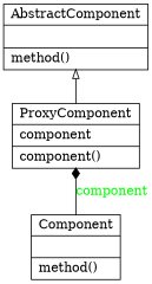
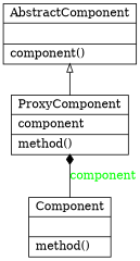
  digraph {
    rankdir=BT
    node [shape=record]
    edge [arrowtail=none]
-   n1 [label="{AbstractComponent|\l|method()\l}"]
+   n1 [label="{AbstractComponent|\l|component()\l}"]
    n2 [label="{Component|\l|method()\l}"]
-   n3 [label="{ProxyComponent|component\l|component()\l}"]
+   n3 [label="{ProxyComponent|component\l|method()\l}"]
    n2 -> n3 [arrowhead=diamond fontcolor=green label=component style=solid]
    n3 -> n1 [arrowhead=empty]
  }
